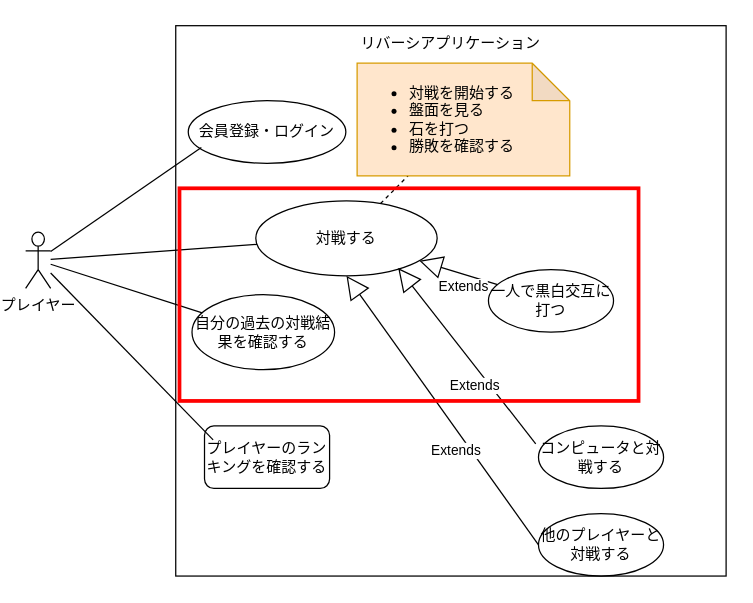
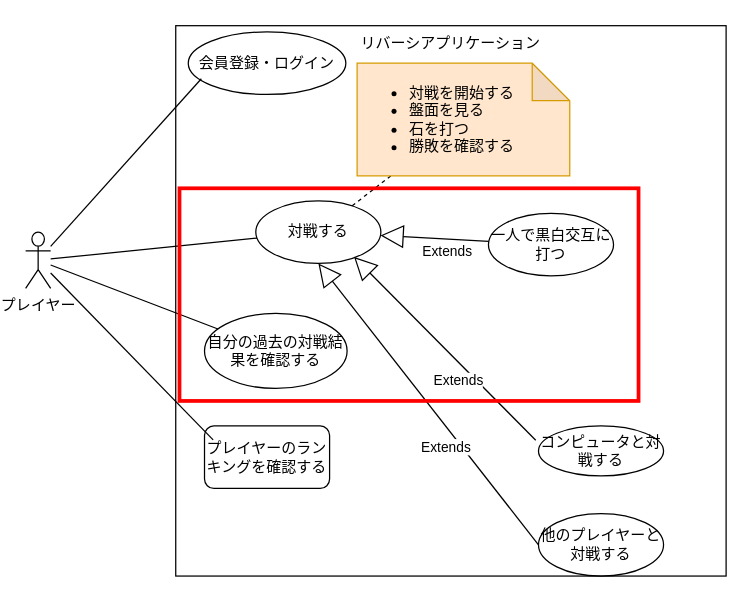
  <mxCell id="0" />
  <mxCell id="1" parent="0" />
  <mxCell id="2" value="リバーシアプリケーション" style="whiteSpace=wrap;html=1;aspect=fixed;glass=0;verticalAlign=top;horizontal=1;fillColor=none;strokeWidth=1;" vertex="1" parent="1"><mxGeometry x="140" y="20" width="440" height="440" as="geometry" /></mxCell>
  <mxCell id="3" style="edgeStyle=none;html=1;entryX=0.083;entryY=0.748;entryDx=0;entryDy=0;entryPerimeter=0;strokeColor=default;startArrow=none;startFill=0;endArrow=none;endFill=0;" edge="1" parent="1" source="6" target="11"><mxGeometry relative="1" as="geometry" /></mxCell>
  <mxCell id="4" style="edgeStyle=none;html=1;strokeColor=default;startArrow=none;startFill=0;endArrow=none;endFill=0;" edge="1" parent="1" source="6" target="12"><mxGeometry relative="1" as="geometry" /></mxCell>
  <mxCell id="5" style="edgeStyle=none;html=1;entryX=0.069;entryY=0.222;entryDx=0;entryDy=0;entryPerimeter=0;strokeColor=default;startArrow=none;startFill=0;endArrow=none;endFill=0;" edge="1" parent="1" source="6" target="16"><mxGeometry relative="1" as="geometry" /></mxCell>
  <mxCell id="6" value="プレイヤー" style="shape=umlActor;verticalLabelPosition=bottom;verticalAlign=top;html=1;outlineConnect=0;glass=0;fillColor=none;" vertex="1" parent="1"><mxGeometry x="20" y="185" width="20" height="45" as="geometry" /></mxCell>
  <mxCell id="7" style="edgeStyle=none;html=1;startArrow=none;startFill=0;endArrow=none;endFill=0;" edge="1" parent="1" source="9" target="6"><mxGeometry relative="1" as="geometry" /></mxCell>
  <mxCell id="8" style="edgeStyle=none;html=1;startArrow=none;startFill=0;endArrow=none;endFill=0;dashed=1;strokeColor=default;" edge="1" parent="1" source="9" target="10"><mxGeometry relative="1" as="geometry" /></mxCell>
- <mxCell id="9" value="対戦する" style="ellipse;whiteSpace=wrap;html=1;glass=0;fillColor=none;" vertex="1" parent="1"><mxGeometry x="204" y="160" width="145" height="60" as="geometry" /></mxCell>
+ <mxCell id="9" value="対戦する" style="ellipse;whiteSpace=wrap;html=1;glass=0;fillColor=none;" vertex="1" parent="1"><mxGeometry x="204" y="160" width="100" height="50" as="geometry" /></mxCell>
  <mxCell id="10" value="&lt;ul&gt;&lt;li&gt;対戦を開始する&lt;/li&gt;&lt;li&gt;盤面を見る&lt;/li&gt;&lt;li&gt;石を打つ&lt;/li&gt;&lt;li&gt;勝敗を確認する&lt;/li&gt;&lt;/ul&gt;" style="shape=note;whiteSpace=wrap;html=1;backgroundOutline=1;darkOpacity=0.05;glass=0;fillColor=#ffe6cc;strokeColor=#d79b00;align=left;" vertex="1" parent="1"><mxGeometry x="285" y="50" width="170" height="90" as="geometry" /></mxCell>
- <mxCell id="11" value="会員登録・ログイン" style="ellipse;whiteSpace=wrap;html=1;glass=0;fillColor=none;" vertex="1" parent="1"><mxGeometry x="150" y="80" width="126" height="50" as="geometry" /></mxCell>
- <mxCell id="12" value="自分の過去の対戦結果を確認する" style="ellipse;whiteSpace=wrap;html=1;glass=0;fillColor=none;" vertex="1" parent="1"><mxGeometry x="153" y="235" width="114" height="60" as="geometry" /></mxCell>
- <mxCell id="13" value="一人で黒白交互に打つ" style="ellipse;whiteSpace=wrap;html=1;glass=0;fillColor=none;" vertex="1" parent="1"><mxGeometry x="390" y="215" width="100" height="50" as="geometry" /></mxCell>
- <mxCell id="14" value="コンピュータと対戦する" style="ellipse;whiteSpace=wrap;html=1;glass=0;fillColor=none;" vertex="1" parent="1"><mxGeometry x="430" y="340" width="100" height="50" as="geometry" /></mxCell>
+ <mxCell id="11" value="会員登録・ログイン" style="ellipse;whiteSpace=wrap;html=1;glass=0;fillColor=none;" vertex="1" parent="1"><mxGeometry x="150" y="25" width="126" height="50" as="geometry" /></mxCell>
+ <mxCell id="12" value="自分の過去の対戦結果を確認する" style="ellipse;whiteSpace=wrap;html=1;glass=0;fillColor=none;" vertex="1" parent="1"><mxGeometry x="163" y="250" width="114" height="60" as="geometry" /></mxCell>
+ <mxCell id="13" value="一人で黒白交互に打つ" style="ellipse;whiteSpace=wrap;html=1;glass=0;fillColor=none;" vertex="1" parent="1"><mxGeometry x="390" y="170" width="100" height="50" as="geometry" /></mxCell>
+ <mxCell id="14" value="コンピュータと対戦する" style="ellipse;whiteSpace=wrap;html=1;glass=0;fillColor=none;" vertex="1" parent="1"><mxGeometry x="430" y="340" width="100" height="40" as="geometry" /></mxCell>
  <mxCell id="15" value="他のプレイヤーと対戦する" style="ellipse;whiteSpace=wrap;html=1;glass=0;fillColor=none;" vertex="1" parent="1"><mxGeometry x="430" y="410" width="100" height="50" as="geometry" /></mxCell>
  <mxCell id="16" value="プレイヤーのランキングを確認する" style="whiteSpace=wrap;html=1;glass=0;fillColor=none;rounded=1;" vertex="1" parent="1"><mxGeometry x="163" y="340" width="100" height="50" as="geometry" /></mxCell>
  <mxCell id="17" value="Extends" style="endArrow=block;endSize=16;endFill=0;html=1;strokeColor=default;" edge="1" parent="1" source="13" target="9"><mxGeometry x="-0.25" y="10" width="160" relative="1" as="geometry"><mxPoint x="270" y="240" as="sourcePoint" /><mxPoint x="430" y="240" as="targetPoint" /><Array as="points" /><mxPoint as="offset" /></mxGeometry></mxCell>
  <mxCell id="18" value="Extends" style="endArrow=block;endSize=16;endFill=0;html=1;strokeColor=default;exitX=-0.022;exitY=0.285;exitDx=0;exitDy=0;exitPerimeter=0;entryX=0.785;entryY=0.896;entryDx=0;entryDy=0;entryPerimeter=0;" edge="1" parent="1" source="14" target="9"><mxGeometry x="-0.25" y="10" width="160" relative="1" as="geometry"><mxPoint x="400.292" y="202.303" as="sourcePoint" /><mxPoint x="313.741" y="197.544" as="targetPoint" /><Array as="points" /><mxPoint as="offset" /></mxGeometry></mxCell>
  <mxCell id="19" value="Extends" style="endArrow=block;endSize=16;endFill=0;html=1;strokeColor=default;entryX=0.5;entryY=1;entryDx=0;entryDy=0;exitX=0;exitY=0.5;exitDx=0;exitDy=0;" edge="1" parent="1" source="15" target="9"><mxGeometry x="-0.25" y="10" width="160" relative="1" as="geometry"><mxPoint x="410.292" y="212.303" as="sourcePoint" /><mxPoint x="323.741" y="207.544" as="targetPoint" /><Array as="points" /><mxPoint as="offset" /></mxGeometry></mxCell>
  <mxCell id="20" value="" style="rounded=0;whiteSpace=wrap;html=1;glass=0;strokeWidth=3;fillColor=none;strokeColor=#FF0000;" vertex="1" parent="1"><mxGeometry x="143" y="150" width="367" height="170" as="geometry" /></mxCell>
